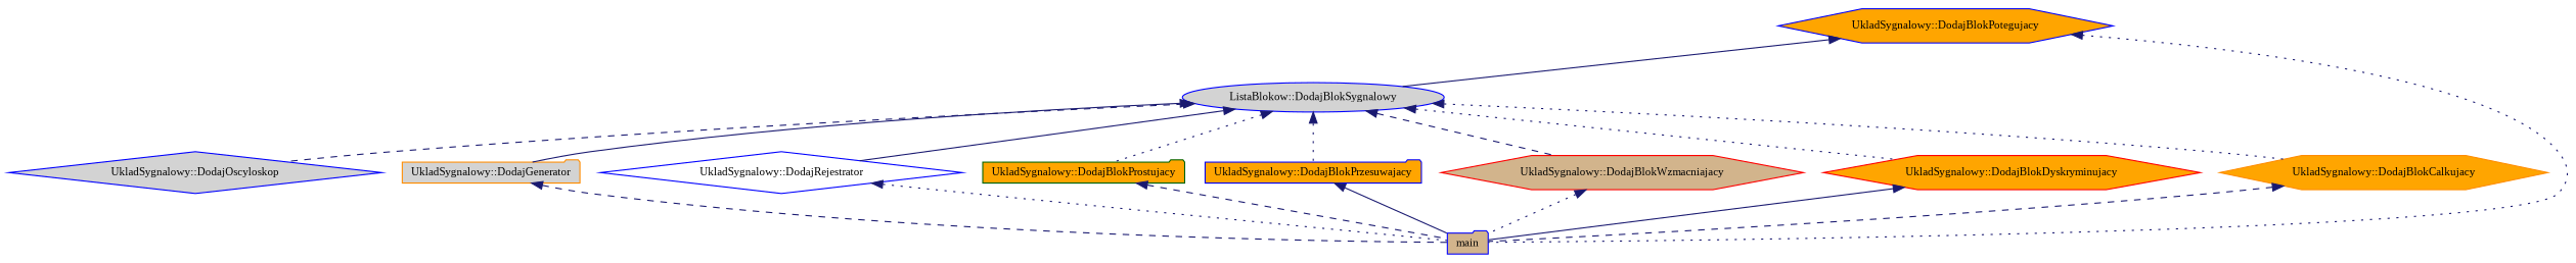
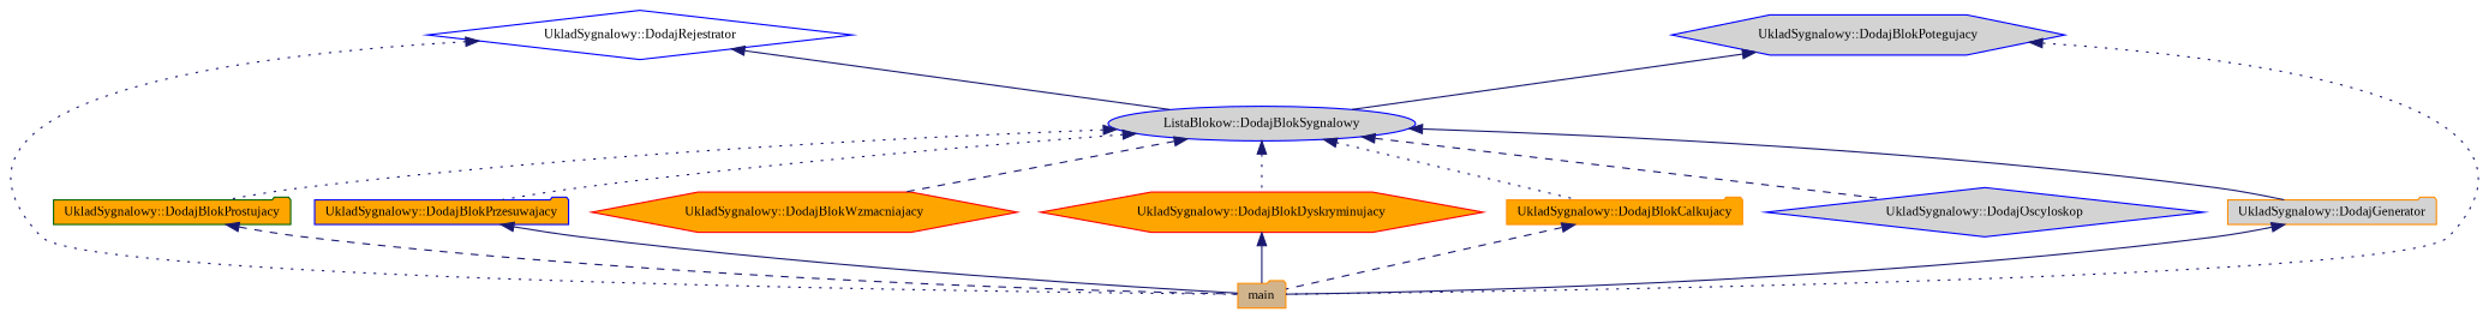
  digraph {
    fontname="Liberation Serif"
    rankdir=TB
    node [color=blue fillcolor=lightgrey fontname="Liberation Serif" fontsize=10 shape=folder style=filled]
    edge [color=midnightblue dir=back fontname="Liberation Serif" fontsize=10 labelfontname=Helvetica labelfontsize=10 style=dotted]
    n1 [fontcolor=black height=0.2 label="ListaBlokow::DodajBlokSygnalowy" shape=ellipse width=0.4]
    n2 [height=0.2 label="UkladSygnalowy::DodajOscyloskop" shape=diamond width=0.4]
    n3 [color=darkorange height=0.2 label="UkladSygnalowy::DodajGenerator" width=0.4]
    n4 [fillcolor=white height=0.2 label="UkladSygnalowy::DodajRejestrator" shape=diamond width=0.4]
    n5 [color=darkgreen fillcolor=orange height=0.2 label="UkladSygnalowy::DodajBlokProstujacy" width=0.4]
    n6 [fillcolor=orange height=0.2 label="UkladSygnalowy::DodajBlokPrzesuwajacy" width=0.4]
-   n7 [color=red fillcolor=tan height=0.2 label="UkladSygnalowy::DodajBlokWzmacniajacy" shape=hexagon width=0.4]
+   n7 [color=red fillcolor=orange height=0.2 label="UkladSygnalowy::DodajBlokWzmacniajacy" shape=hexagon width=0.4]
    n8 [color=red fillcolor=orange height=0.2 label="UkladSygnalowy::DodajBlokDyskryminujacy" shape=hexagon width=0.4]
-   n9 [color=darkorange fillcolor=orange height=0.2 label="UkladSygnalowy::DodajBlokCalkujacy" shape=hexagon width=0.4]
-   n10 [fillcolor=tan height=0.2 label=main width=0.4]
-   n11 [fillcolor=orange height=0.2 label="UkladSygnalowy::DodajBlokPotegujacy" shape=hexagon width=0.4]
+   n9 [color=darkorange fillcolor=orange height=0.2 label="UkladSygnalowy::DodajBlokCalkujacy" width=0.4]
+   n10 [color=darkorange fillcolor=tan height=0.2 label=main width=0.4]
+   n11 [height=0.2 label="UkladSygnalowy::DodajBlokPotegujacy" shape=hexagon width=0.4]
    n1 -> n2 [style=dashed]
    n1 -> n3 [style=solid]
-   n1 -> n4 [style=solid]
+   n4 -> n1 [style=solid]
    n1 -> n5
    n1 -> n6
    n1 -> n7 [style=dashed]
    n1 -> n8
    n1 -> n9
-   n3 -> n10 [style=dashed]
+   n3 -> n10 [style=solid]
    n4 -> n10
    n5 -> n10 [style=dashed]
    n6 -> n10 [style=solid]
-   n7 -> n10
    n8 -> n10 [style=solid]
    n9 -> n10 [style=dashed]
    n11 -> n1 [style=solid]
    n11 -> n10
  }
